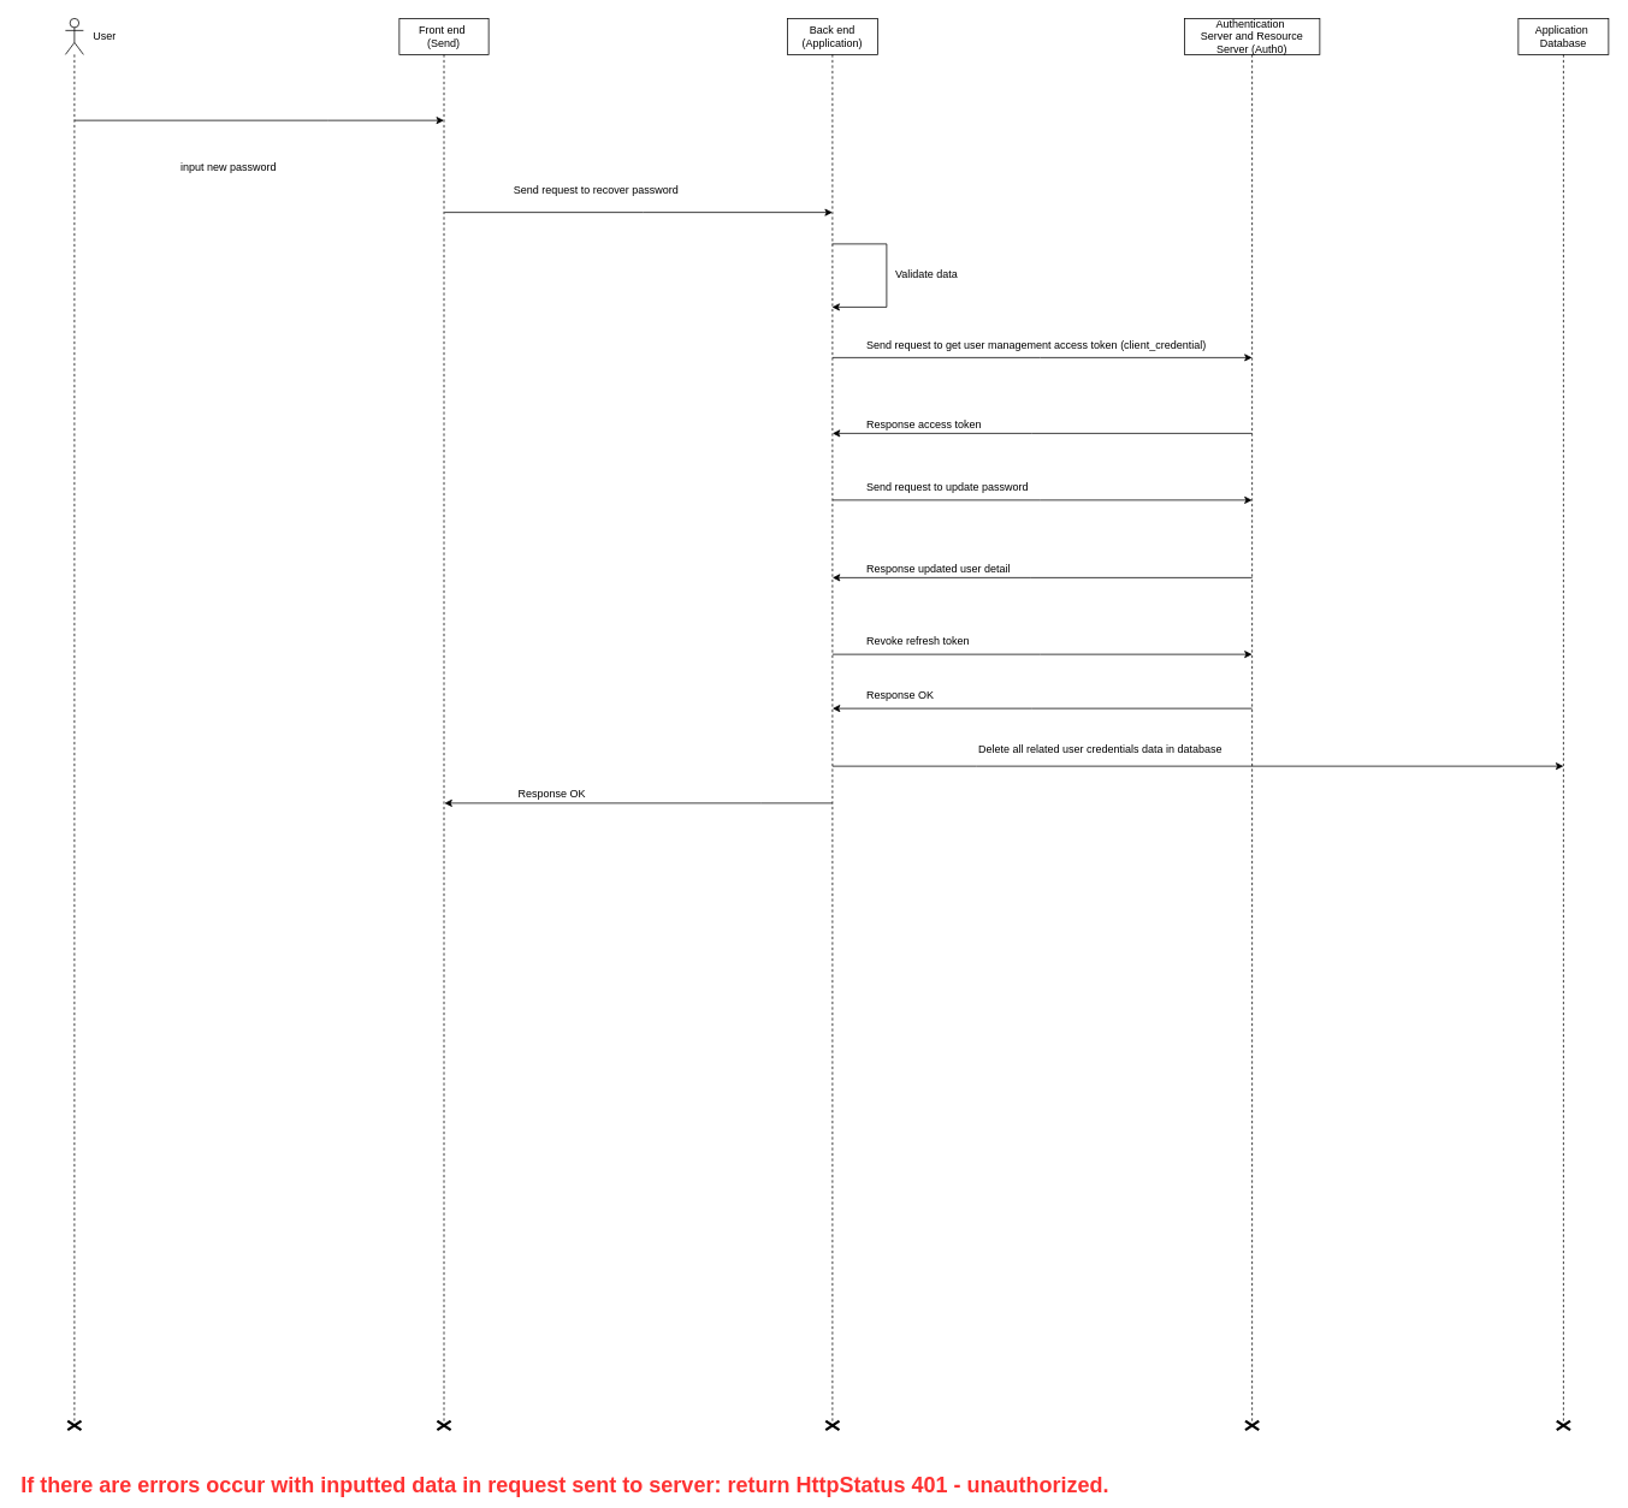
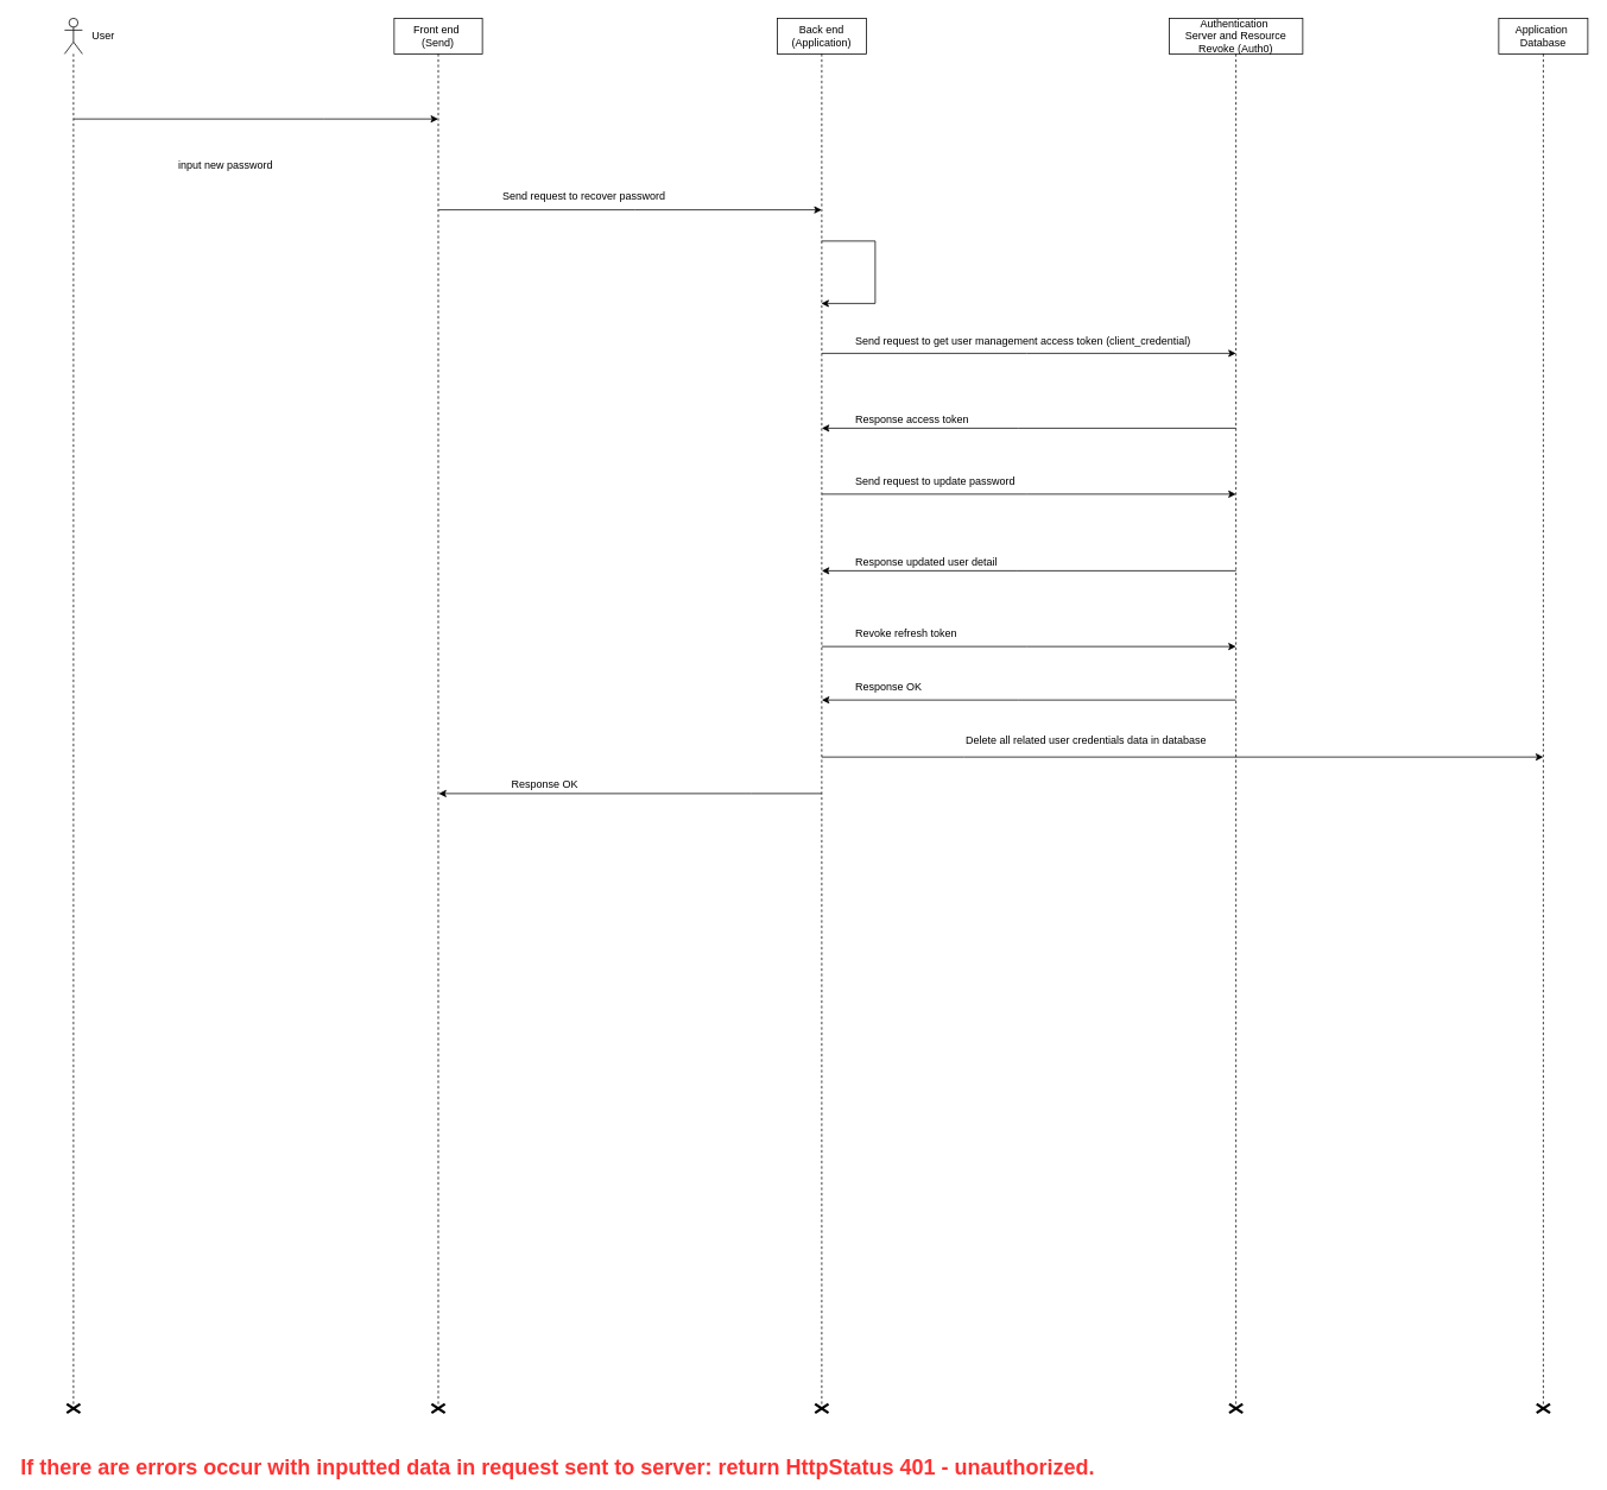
  <mxCell id="0" />
  <mxCell id="1" parent="0" />
  <mxCell id="2" style="edgeStyle=orthogonalEdgeStyle;rounded=0;orthogonalLoop=1;jettySize=auto;html=1;" edge="1" parent="1"><mxGeometry relative="1" as="geometry"><Array as="points"><mxPoint x="712.5" y="235" /><mxPoint x="712.5" y="235" /></Array><mxPoint x="492" y="235" as="sourcePoint" /><mxPoint x="922" y="235" as="targetPoint" /></mxGeometry></mxCell>
  <mxCell id="3" value="Front end&amp;nbsp;&lt;br&gt;(Send)&lt;br&gt;" style="shape=umlLifeline;perimeter=lifelinePerimeter;whiteSpace=wrap;html=1;container=1;collapsible=0;recursiveResize=0;outlineConnect=0;" vertex="1" parent="1"><mxGeometry x="442" y="20" width="99" height="1560" as="geometry" /></mxCell>
- <mxCell id="4" value="Authentication&amp;nbsp;&lt;br&gt;Server and Resource Server (Auth0)&lt;br&gt;" style="shape=umlLifeline;perimeter=lifelinePerimeter;whiteSpace=wrap;html=1;container=1;collapsible=0;recursiveResize=0;outlineConnect=0;" vertex="1" parent="1"><mxGeometry x="1312" y="20" width="150" height="1560" as="geometry" /></mxCell>
+ <mxCell id="4" value="Authentication&amp;nbsp;&lt;br&gt;Server and Resource Revoke (Auth0)&lt;br&gt;" style="shape=umlLifeline;perimeter=lifelinePerimeter;whiteSpace=wrap;html=1;container=1;collapsible=0;recursiveResize=0;outlineConnect=0;" vertex="1" parent="1"><mxGeometry x="1312" y="20" width="150" height="1560" as="geometry" /></mxCell>
  <mxCell id="5" style="edgeStyle=orthogonalEdgeStyle;rounded=0;orthogonalLoop=1;jettySize=auto;html=1;" edge="1" parent="1"><mxGeometry relative="1" as="geometry"><mxPoint x="82" y="133" as="sourcePoint" /><Array as="points"><mxPoint x="362.5" y="133" /><mxPoint x="362.5" y="133" /></Array><mxPoint x="491.5" y="133" as="targetPoint" /></mxGeometry></mxCell>
  <mxCell id="6" style="edgeStyle=orthogonalEdgeStyle;rounded=0;orthogonalLoop=1;jettySize=auto;html=1;" edge="1" parent="1"><mxGeometry relative="1" as="geometry"><Array as="points"><mxPoint x="842.5" y="890" /><mxPoint x="842.5" y="890" /></Array><mxPoint x="922" y="890" as="sourcePoint" /><mxPoint x="492" y="890" as="targetPoint" /></mxGeometry></mxCell>
  <mxCell id="7" value="Back end&lt;br&gt;(Application)&lt;br&gt;" style="shape=umlLifeline;perimeter=lifelinePerimeter;whiteSpace=wrap;html=1;container=1;collapsible=0;recursiveResize=0;outlineConnect=0;" vertex="1" parent="1"><mxGeometry x="872" y="20" width="100" height="1560" as="geometry" /></mxCell>
- <mxCell id="8" value="Send request to recover password&lt;br&gt;" style="text;html=1;resizable=0;points=[];autosize=1;align=left;verticalAlign=top;spacingTop=-4;" vertex="1" parent="1"><mxGeometry x="567" y="200" width="200" height="20" as="geometry" /></mxCell>
+ <mxCell id="8" value="Send request to recover password&lt;br&gt;" style="text;html=1;resizable=0;points=[];autosize=1;align=left;verticalAlign=top;spacingTop=-4;" vertex="1" parent="1"><mxGeometry x="562" y="210" width="200" height="20" as="geometry" /></mxCell>
  <mxCell id="9" value="Response OK&lt;br&gt;&lt;br&gt;" style="text;html=1;resizable=0;points=[];autosize=1;align=left;verticalAlign=top;spacingTop=-4;" vertex="1" parent="1"><mxGeometry x="958" y="760" width="90" height="30" as="geometry" /></mxCell>
  <mxCell id="10" value="" style="shape=umlLifeline;participant=umlActor;perimeter=lifelinePerimeter;whiteSpace=wrap;html=1;container=1;collapsible=0;recursiveResize=0;verticalAlign=top;spacingTop=36;labelBackgroundColor=#ffffff;outlineConnect=0;" vertex="1" parent="1"><mxGeometry x="72" y="20" width="20" height="1560" as="geometry" /></mxCell>
  <mxCell id="11" value="User&amp;nbsp;&lt;br&gt;" style="text;html=1;resizable=0;points=[];autosize=1;align=left;verticalAlign=top;spacingTop=-4;" vertex="1" parent="1"><mxGeometry x="101" y="30" width="40" height="20" as="geometry" /></mxCell>
  <mxCell id="12" value="Application&amp;nbsp;&lt;br&gt;Database&lt;br&gt;" style="shape=umlLifeline;perimeter=lifelinePerimeter;whiteSpace=wrap;html=1;container=1;collapsible=0;recursiveResize=0;outlineConnect=0;" vertex="1" parent="1"><mxGeometry x="1682" y="20" width="100" height="1560" as="geometry" /></mxCell>
  <mxCell id="13" value="&lt;font style=&quot;font-size: 24px&quot; color=&quot;#ff3333&quot;&gt;If there are errors occur with inputted data in request sent to server: return HttpStatus 401 - unauthorized.&lt;/font&gt;&lt;br&gt;" style="text;html=1;resizable=0;points=[];autosize=1;align=left;verticalAlign=top;spacingTop=-4;fontStyle=1" vertex="1" parent="1"><mxGeometry x="20.5" y="1630" width="1130" height="20" as="geometry" /></mxCell>
  <mxCell id="14" style="edgeStyle=orthogonalEdgeStyle;rounded=0;orthogonalLoop=1;jettySize=auto;html=1;" edge="1" parent="1"><mxGeometry relative="1" as="geometry"><Array as="points"><mxPoint x="1142.5" y="480" /><mxPoint x="1142.5" y="480" /></Array><mxPoint x="1387" y="480" as="sourcePoint" /><mxPoint x="922" y="480" as="targetPoint" /></mxGeometry></mxCell>
  <mxCell id="15" style="edgeStyle=orthogonalEdgeStyle;rounded=0;orthogonalLoop=1;jettySize=auto;html=1;" edge="1" parent="1"><mxGeometry relative="1" as="geometry"><Array as="points"><mxPoint x="1152" y="396" /><mxPoint x="1152" y="396" /></Array><mxPoint x="922" y="396" as="sourcePoint" /><mxPoint x="1387" y="396" as="targetPoint" /></mxGeometry></mxCell>
  <mxCell id="16" value="Send request to get user management access token (client_credential)&lt;br&gt;" style="text;html=1;resizable=0;points=[];autosize=1;align=left;verticalAlign=top;spacingTop=-4;" vertex="1" parent="1"><mxGeometry x="958" y="372" width="390" height="20" as="geometry" /></mxCell>
  <mxCell id="17" value="Response access token&lt;br&gt;&lt;br&gt;" style="text;html=1;resizable=0;points=[];autosize=1;align=left;verticalAlign=top;spacingTop=-4;" vertex="1" parent="1"><mxGeometry x="958" y="460" width="140" height="30" as="geometry" /></mxCell>
  <mxCell id="18" style="edgeStyle=orthogonalEdgeStyle;rounded=0;orthogonalLoop=1;jettySize=auto;html=1;" edge="1" parent="1"><mxGeometry relative="1" as="geometry"><Array as="points"><mxPoint x="1152.5" y="553.5" /><mxPoint x="1152.5" y="553.5" /></Array><mxPoint x="922" y="554" as="sourcePoint" /><mxPoint x="1387" y="554" as="targetPoint" /></mxGeometry></mxCell>
  <mxCell id="19" value="Send request to update password&lt;br&gt;&lt;br&gt;" style="text;html=1;resizable=0;points=[];autosize=1;align=left;verticalAlign=top;spacingTop=-4;" vertex="1" parent="1"><mxGeometry x="958" y="530" width="190" height="30" as="geometry" /></mxCell>
  <mxCell id="20" style="edgeStyle=orthogonalEdgeStyle;rounded=0;orthogonalLoop=1;jettySize=auto;html=1;" edge="1" parent="1"><mxGeometry relative="1" as="geometry"><Array as="points"><mxPoint x="1142" y="640" /><mxPoint x="1142" y="640" /></Array><mxPoint x="1387" y="640" as="sourcePoint" /><mxPoint x="922" y="640" as="targetPoint" /></mxGeometry></mxCell>
  <mxCell id="21" value="Response updated user detail" style="text;html=1;resizable=0;points=[];autosize=1;align=left;verticalAlign=top;spacingTop=-4;" vertex="1" parent="1"><mxGeometry x="958" y="620" width="170" height="20" as="geometry" /></mxCell>
  <mxCell id="22" style="edgeStyle=orthogonalEdgeStyle;rounded=0;orthogonalLoop=1;jettySize=auto;html=1;" edge="1" parent="1"><mxGeometry relative="1" as="geometry"><Array as="points"><mxPoint x="1152" y="725" /><mxPoint x="1152" y="725" /></Array><mxPoint x="922" y="725" as="sourcePoint" /><mxPoint x="1387" y="725" as="targetPoint" /></mxGeometry></mxCell>
  <mxCell id="23" style="edgeStyle=orthogonalEdgeStyle;rounded=0;orthogonalLoop=1;jettySize=auto;html=1;" edge="1" parent="1"><mxGeometry relative="1" as="geometry"><Array as="points"><mxPoint x="1142.5" y="784.5" /><mxPoint x="1142.5" y="784.5" /></Array><mxPoint x="1387" y="785" as="sourcePoint" /><mxPoint x="922" y="785" as="targetPoint" /></mxGeometry></mxCell>
  <mxCell id="24" value="Revoke&amp;nbsp;refresh token&lt;br&gt;" style="text;html=1;resizable=0;points=[];autosize=1;align=left;verticalAlign=top;spacingTop=-4;" vertex="1" parent="1"><mxGeometry x="958" y="700" width="130" height="20" as="geometry" /></mxCell>
  <mxCell id="25" value="" style="shape=umlDestroy;whiteSpace=wrap;html=1;strokeWidth=3;" vertex="1" parent="1"><mxGeometry x="484" y="1575" width="15" height="10" as="geometry" /></mxCell>
  <mxCell id="26" value="" style="shape=umlDestroy;whiteSpace=wrap;html=1;strokeWidth=3;" vertex="1" parent="1"><mxGeometry x="914.5" y="1575" width="15" height="10" as="geometry" /></mxCell>
  <mxCell id="27" value="" style="shape=umlDestroy;whiteSpace=wrap;html=1;strokeWidth=3;" vertex="1" parent="1"><mxGeometry x="74.5" y="1575" width="15" height="10" as="geometry" /></mxCell>
  <mxCell id="28" value="" style="shape=umlDestroy;whiteSpace=wrap;html=1;strokeWidth=3;" vertex="1" parent="1"><mxGeometry x="1379.5" y="1575" width="15" height="10" as="geometry" /></mxCell>
  <mxCell id="29" value="" style="shape=umlDestroy;whiteSpace=wrap;html=1;strokeWidth=3;" vertex="1" parent="1"><mxGeometry x="1724.5" y="1575" width="15" height="10" as="geometry" /></mxCell>
  <mxCell id="30" value="Response OK&lt;br&gt;&lt;br&gt;" style="text;html=1;resizable=0;points=[];autosize=1;align=left;verticalAlign=top;spacingTop=-4;" vertex="1" parent="1"><mxGeometry x="572" y="870" width="90" height="30" as="geometry" /></mxCell>
  <mxCell id="31" style="edgeStyle=orthogonalEdgeStyle;rounded=0;orthogonalLoop=1;jettySize=auto;html=1;" edge="1" parent="1" source="7" target="7"><mxGeometry relative="1" as="geometry"><Array as="points"><mxPoint x="982" y="270" /><mxPoint x="982" y="340" /></Array><mxPoint x="922" y="140" as="sourcePoint" /><mxPoint x="932" y="270" as="targetPoint" /></mxGeometry></mxCell>
  <mxCell id="32" style="edgeStyle=orthogonalEdgeStyle;rounded=0;orthogonalLoop=1;jettySize=auto;html=1;" edge="1" parent="1"><mxGeometry relative="1" as="geometry"><mxPoint x="1732" y="849" as="targetPoint" /><Array as="points"><mxPoint x="1081.5" y="848.5" /><mxPoint x="1081.5" y="848.5" /></Array><mxPoint x="922" y="849" as="sourcePoint" /></mxGeometry></mxCell>
  <mxCell id="33" value="Delete all related user credentials data in database" style="text;html=1;resizable=0;points=[];autosize=1;align=left;verticalAlign=top;spacingTop=-4;" vertex="1" parent="1"><mxGeometry x="1082" y="820" width="290" height="20" as="geometry" /></mxCell>
  <mxCell id="34" value="input new password" style="text;html=1;resizable=0;points=[];autosize=1;align=left;verticalAlign=top;spacingTop=-4;" vertex="1" parent="1"><mxGeometry x="197.5" y="175" width="120" height="20" as="geometry" /></mxCell>
- <mxCell id="35" value="Validate data&lt;br&gt;" style="text;html=1;resizable=0;points=[];autosize=1;align=left;verticalAlign=top;spacingTop=-4;" vertex="1" parent="1"><mxGeometry x="990" y="294" width="80" height="20" as="geometry" /></mxCell>
